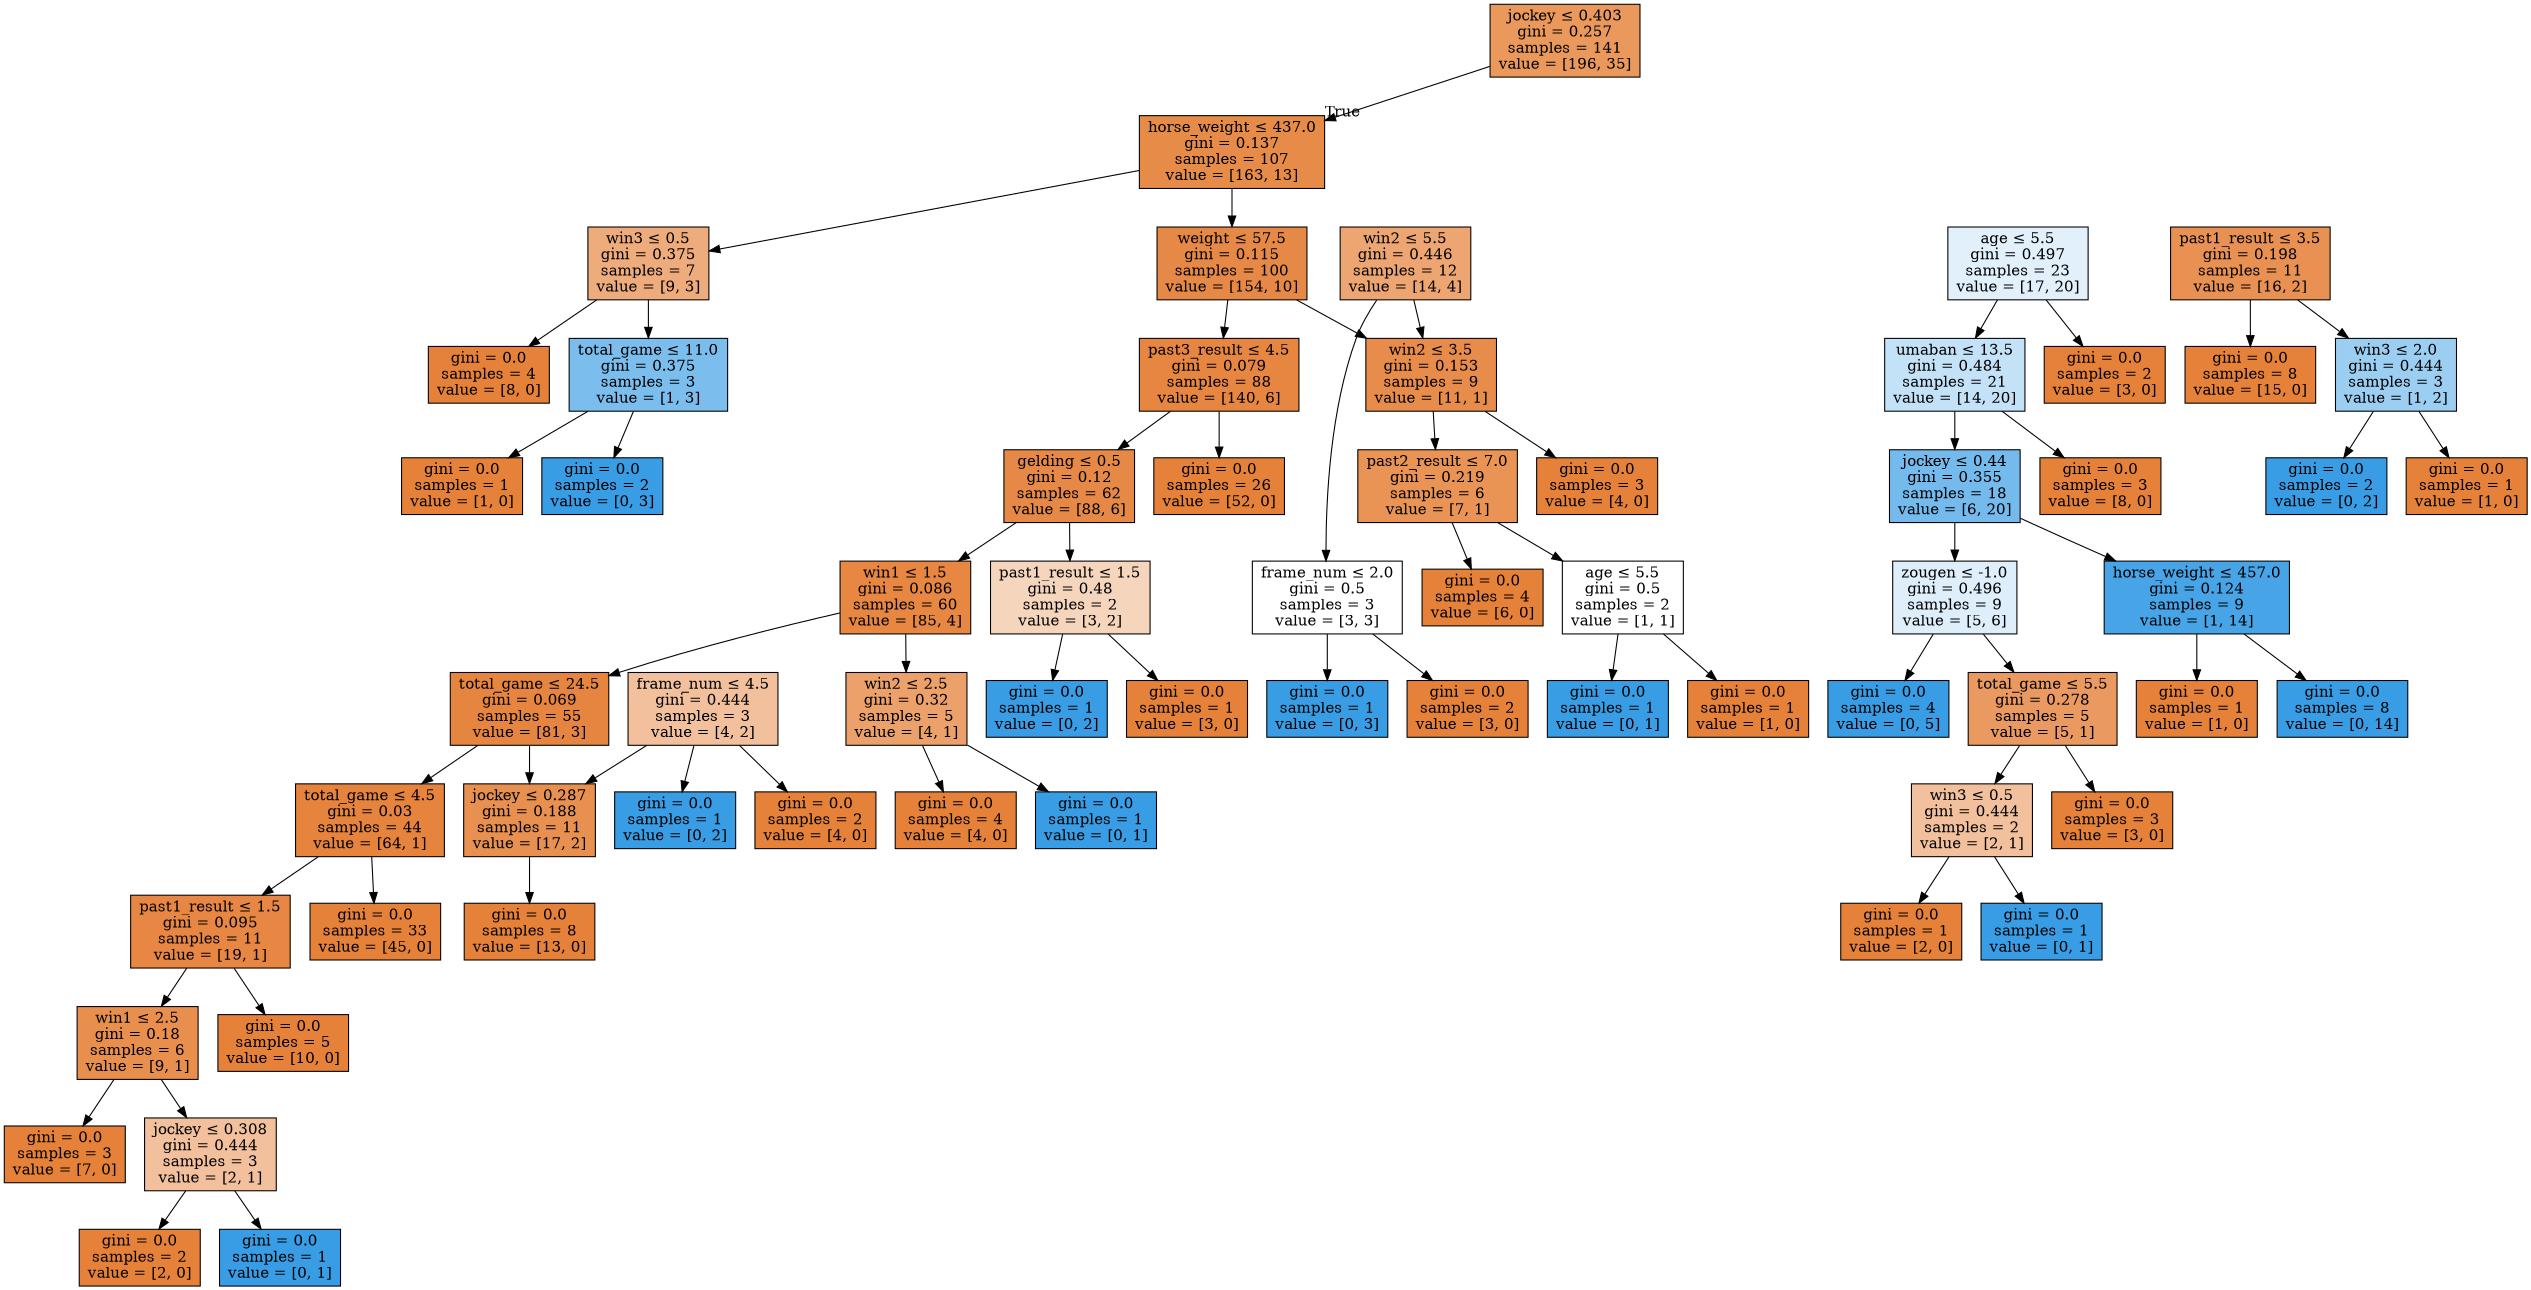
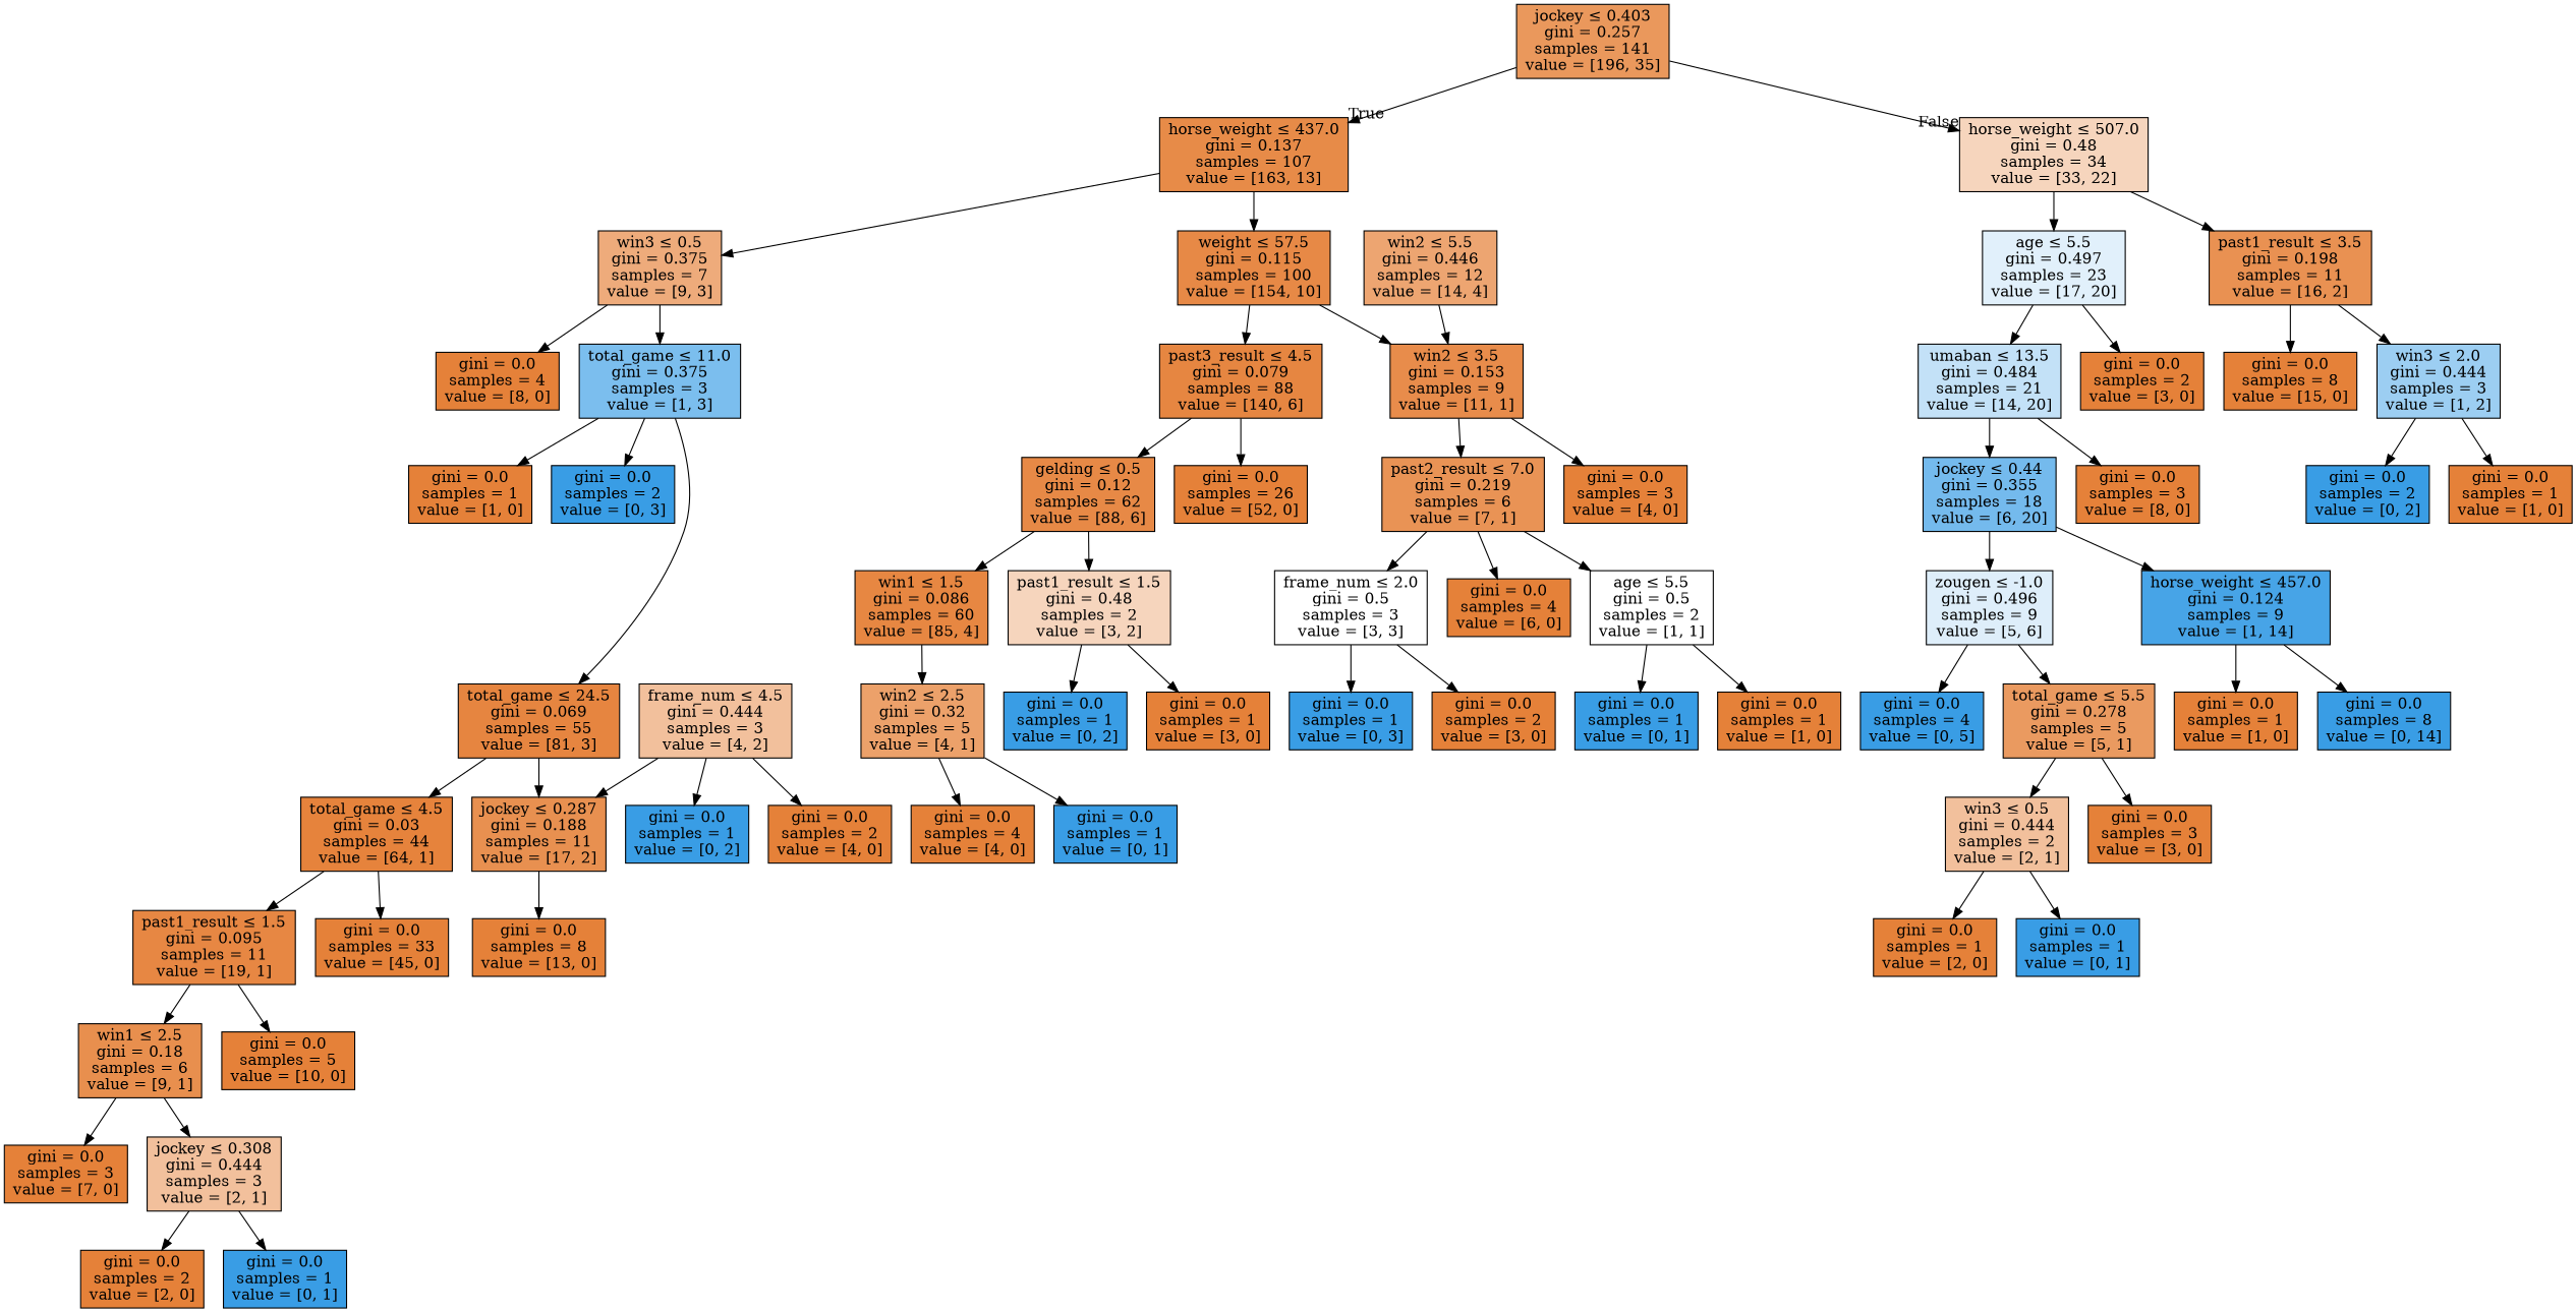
  digraph {
    node [color=black fillcolor="#e58139ff" shape=box style=filled]
    n1 [fillcolor="#e58139d1" label=<jockey &le; 0.403<br/>gini = 0.257<br/>samples = 141<br/>value = [196, 35]>]
    n2 [fillcolor="#e58139eb" label=<horse_weight &le; 437.0<br/>gini = 0.137<br/>samples = 107<br/>value = [163, 13]>]
+   n3 [fillcolor="#e5813955" label=<horse_weight &le; 507.0<br/>gini = 0.48<br/>samples = 34<br/>value = [33, 22]>]
    n4 [fillcolor="#e58139aa" label=<win3 &le; 0.5<br/>gini = 0.375<br/>samples = 7<br/>value = [9, 3]>]
    n5 [fillcolor="#e58139ee" label=<weight &le; 57.5<br/>gini = 0.115<br/>samples = 100<br/>value = [154, 10]>]
    n6 [fillcolor="#399de526" label=<age &le; 5.5<br/>gini = 0.497<br/>samples = 23<br/>value = [17, 20]>]
    n7 [fillcolor="#e58139df" label=<past1_result &le; 3.5<br/>gini = 0.198<br/>samples = 11<br/>value = [16, 2]>]
    n8 [label=<gini = 0.0<br/>samples = 4<br/>value = [8, 0]>]
    n9 [fillcolor="#399de5aa" label=<total_game &le; 11.0<br/>gini = 0.375<br/>samples = 3<br/>value = [1, 3]>]
    n10 [fillcolor="#e58139f4" label=<past3_result &le; 4.5<br/>gini = 0.079<br/>samples = 88<br/>value = [140, 6]>]
    n11 [fillcolor="#e58139e8" label=<win2 &le; 3.5<br/>gini = 0.153<br/>samples = 9<br/>value = [11, 1]>]
    n12 [label=<gini = 0.0<br/>samples = 1<br/>value = [1, 0]>]
    n13 [fillcolor="#399de5ff" label=<gini = 0.0<br/>samples = 2<br/>value = [0, 3]>]
    n14 [fillcolor="#e58139ee" label=<gelding &le; 0.5<br/>gini = 0.12<br/>samples = 62<br/>value = [88, 6]>]
    n15 [label=<gini = 0.0<br/>samples = 26<br/>value = [52, 0]>]
    n16 [fillcolor="#e58139b6" label=<win2 &le; 5.5<br/>gini = 0.446<br/>samples = 12<br/>value = [14, 4]>]
    n17 [fillcolor="#e5813900" label=<frame_num &le; 2.0<br/>gini = 0.5<br/>samples = 3<br/>value = [3, 3]>]
    n18 [fillcolor="#e58139f3" label=<win1 &le; 1.5<br/>gini = 0.086<br/>samples = 60<br/>value = [85, 4]>]
    n19 [fillcolor="#e5813955" label=<past1_result &le; 1.5<br/>gini = 0.48<br/>samples = 2<br/>value = [3, 2]>]
    n20 [fillcolor="#e58139bf" label=<win2 &le; 2.5<br/>gini = 0.32<br/>samples = 5<br/>value = [4, 1]>]
    n21 [fillcolor="#e58139f6" label=<total_game &le; 24.5<br/>gini = 0.069<br/>samples = 55<br/>value = [81, 3]>]
    n22 [fillcolor="#399de5ff" label=<gini = 0.0<br/>samples = 1<br/>value = [0, 2]>]
    n23 [label=<gini = 0.0<br/>samples = 1<br/>value = [3, 0]>]
    n24 [label=<gini = 0.0<br/>samples = 4<br/>value = [4, 0]>]
    n25 [fillcolor="#399de5ff" label=<gini = 0.0<br/>samples = 1<br/>value = [0, 1]>]
    n26 [fillcolor="#e58139fb" label=<total_game &le; 4.5<br/>gini = 0.03<br/>samples = 44<br/>value = [64, 1]>]
    n27 [fillcolor="#e58139e1" label=<jockey &le; 0.287<br/>gini = 0.188<br/>samples = 11<br/>value = [17, 2]>]
    n28 [fillcolor="#e58139f2" label=<past1_result &le; 1.5<br/>gini = 0.095<br/>samples = 11<br/>value = [19, 1]>]
    n29 [label=<gini = 0.0<br/>samples = 33<br/>value = [45, 0]>]
    n30 [label=<gini = 0.0<br/>samples = 8<br/>value = [13, 0]>]
    n31 [fillcolor="#e58139e3" label=<win1 &le; 2.5<br/>gini = 0.18<br/>samples = 6<br/>value = [9, 1]>]
    n32 [label=<gini = 0.0<br/>samples = 5<br/>value = [10, 0]>]
    n33 [label=<gini = 0.0<br/>samples = 3<br/>value = [7, 0]>]
    n34 [fillcolor="#e581397f" label=<jockey &le; 0.308<br/>gini = 0.444<br/>samples = 3<br/>value = [2, 1]>]
    n35 [label=<gini = 0.0<br/>samples = 2<br/>value = [2, 0]>]
    n36 [fillcolor="#399de5ff" label=<gini = 0.0<br/>samples = 1<br/>value = [0, 1]>]
    n37 [fillcolor="#e581397f" label=<frame_num &le; 4.5<br/>gini = 0.444<br/>samples = 3<br/>value = [4, 2]>]
    n38 [fillcolor="#399de5ff" label=<gini = 0.0<br/>samples = 1<br/>value = [0, 2]>]
    n39 [label=<gini = 0.0<br/>samples = 2<br/>value = [4, 0]>]
    n40 [fillcolor="#e58139db" label=<past2_result &le; 7.0<br/>gini = 0.219<br/>samples = 6<br/>value = [7, 1]>]
    n41 [label=<gini = 0.0<br/>samples = 3<br/>value = [4, 0]>]
    n42 [fillcolor="#399de5ff" label=<gini = 0.0<br/>samples = 1<br/>value = [0, 3]>]
    n43 [label=<gini = 0.0<br/>samples = 2<br/>value = [3, 0]>]
    n44 [label=<gini = 0.0<br/>samples = 4<br/>value = [6, 0]>]
    n45 [fillcolor="#e5813900" label=<age &le; 5.5<br/>gini = 0.5<br/>samples = 2<br/>value = [1, 1]>]
    n46 [fillcolor="#399de5ff" label=<gini = 0.0<br/>samples = 1<br/>value = [0, 1]>]
    n47 [label=<gini = 0.0<br/>samples = 1<br/>value = [1, 0]>]
    n48 [fillcolor="#399de54d" label=<umaban &le; 13.5<br/>gini = 0.484<br/>samples = 21<br/>value = [14, 20]>]
    n49 [label=<gini = 0.0<br/>samples = 2<br/>value = [3, 0]>]
    n50 [label=<gini = 0.0<br/>samples = 8<br/>value = [15, 0]>]
    n51 [fillcolor="#399de57f" label=<win3 &le; 2.0<br/>gini = 0.444<br/>samples = 3<br/>value = [1, 2]>]
    n52 [fillcolor="#399de5b3" label=<jockey &le; 0.44<br/>gini = 0.355<br/>samples = 18<br/>value = [6, 20]>]
    n53 [label=<gini = 0.0<br/>samples = 3<br/>value = [8, 0]>]
    n54 [fillcolor="#399de52a" label=<zougen &le; -1.0<br/>gini = 0.496<br/>samples = 9<br/>value = [5, 6]>]
    n55 [fillcolor="#399de5ed" label=<horse_weight &le; 457.0<br/>gini = 0.124<br/>samples = 9<br/>value = [1, 14]>]
    n56 [fillcolor="#399de5ff" label=<gini = 0.0<br/>samples = 4<br/>value = [0, 5]>]
    n57 [fillcolor="#e58139cc" label=<total_game &le; 5.5<br/>gini = 0.278<br/>samples = 5<br/>value = [5, 1]>]
    n58 [label=<gini = 0.0<br/>samples = 1<br/>value = [1, 0]>]
    n59 [fillcolor="#399de5ff" label=<gini = 0.0<br/>samples = 8<br/>value = [0, 14]>]
    n60 [fillcolor="#e581397f" label=<win3 &le; 0.5<br/>gini = 0.444<br/>samples = 2<br/>value = [2, 1]>]
    n61 [label=<gini = 0.0<br/>samples = 3<br/>value = [3, 0]>]
    n62 [label=<gini = 0.0<br/>samples = 1<br/>value = [2, 0]>]
    n63 [fillcolor="#399de5ff" label=<gini = 0.0<br/>samples = 1<br/>value = [0, 1]>]
    n64 [fillcolor="#399de5ff" label=<gini = 0.0<br/>samples = 2<br/>value = [0, 2]>]
    n65 [label=<gini = 0.0<br/>samples = 1<br/>value = [1, 0]>]
    n1 -> n2 [headlabel=True labelangle=45 labeldistance=2.5]
+   n1 -> n3 [headlabel=False labelangle=-45 labeldistance=2.5]
    n2 -> n4
    n2 -> n5
+   n3 -> n6
+   n3 -> n7
    n4 -> n8
    n4 -> n9
    n5 -> n10
    n5 -> n11
    n6 -> n48
    n6 -> n49
    n7 -> n50
    n7 -> n51
    n9 -> n12
    n9 -> n13
    n10 -> n14
    n10 -> n15
    n11 -> n40
    n11 -> n41
    n14 -> n18
    n14 -> n19
    n16 -> n11
-   n16 -> n17
+   n40 -> n17
    n17 -> n42
    n17 -> n43
    n18 -> n20
-   n18 -> n21
+   n9 -> n21
    n19 -> n22
    n19 -> n23
    n20 -> n24
    n20 -> n25
    n21 -> n26
    n21 -> n27
    n26 -> n28
    n26 -> n29
    n27 -> n30
    n28 -> n31
    n28 -> n32
    n31 -> n33
    n31 -> n34
    n34 -> n35
    n34 -> n36
    n37 -> n27
    n37 -> n38
    n37 -> n39
    n40 -> n44
    n40 -> n45
    n45 -> n46
    n45 -> n47
    n48 -> n52
    n48 -> n53
    n51 -> n64
    n51 -> n65
    n52 -> n54
    n52 -> n55
    n54 -> n56
    n54 -> n57
    n55 -> n58
    n55 -> n59
    n57 -> n60
    n57 -> n61
    n60 -> n62
    n60 -> n63
  }
